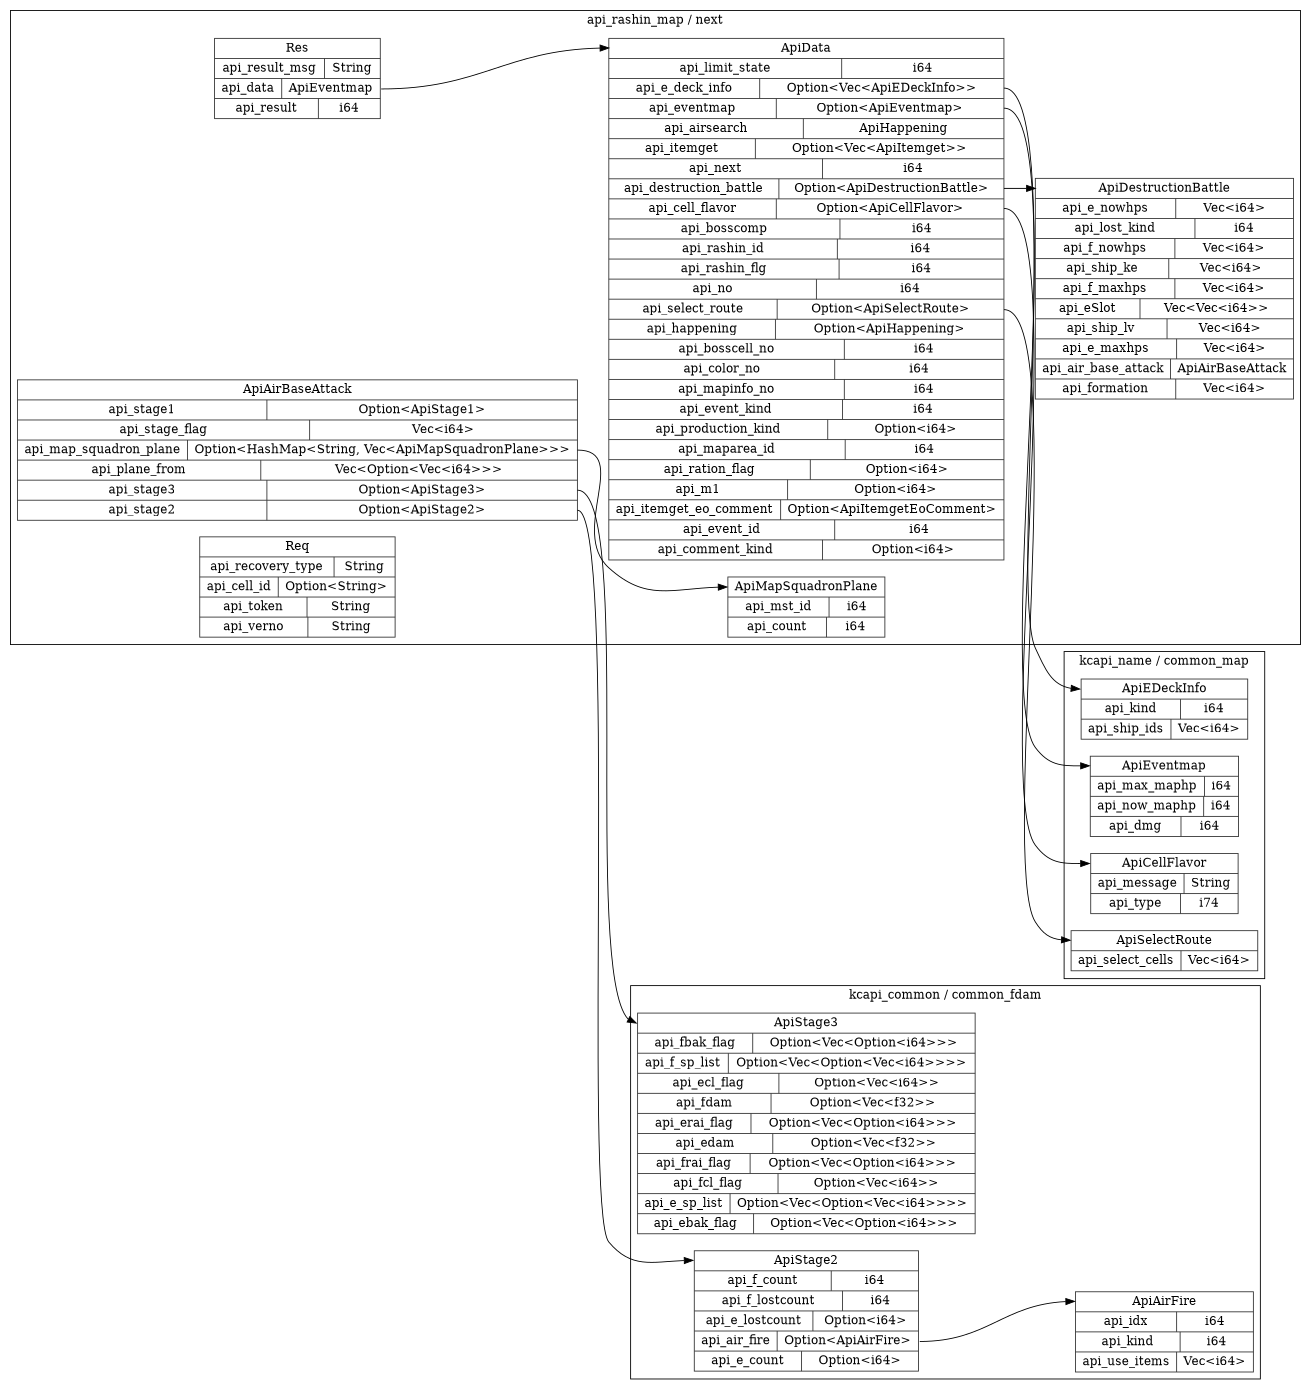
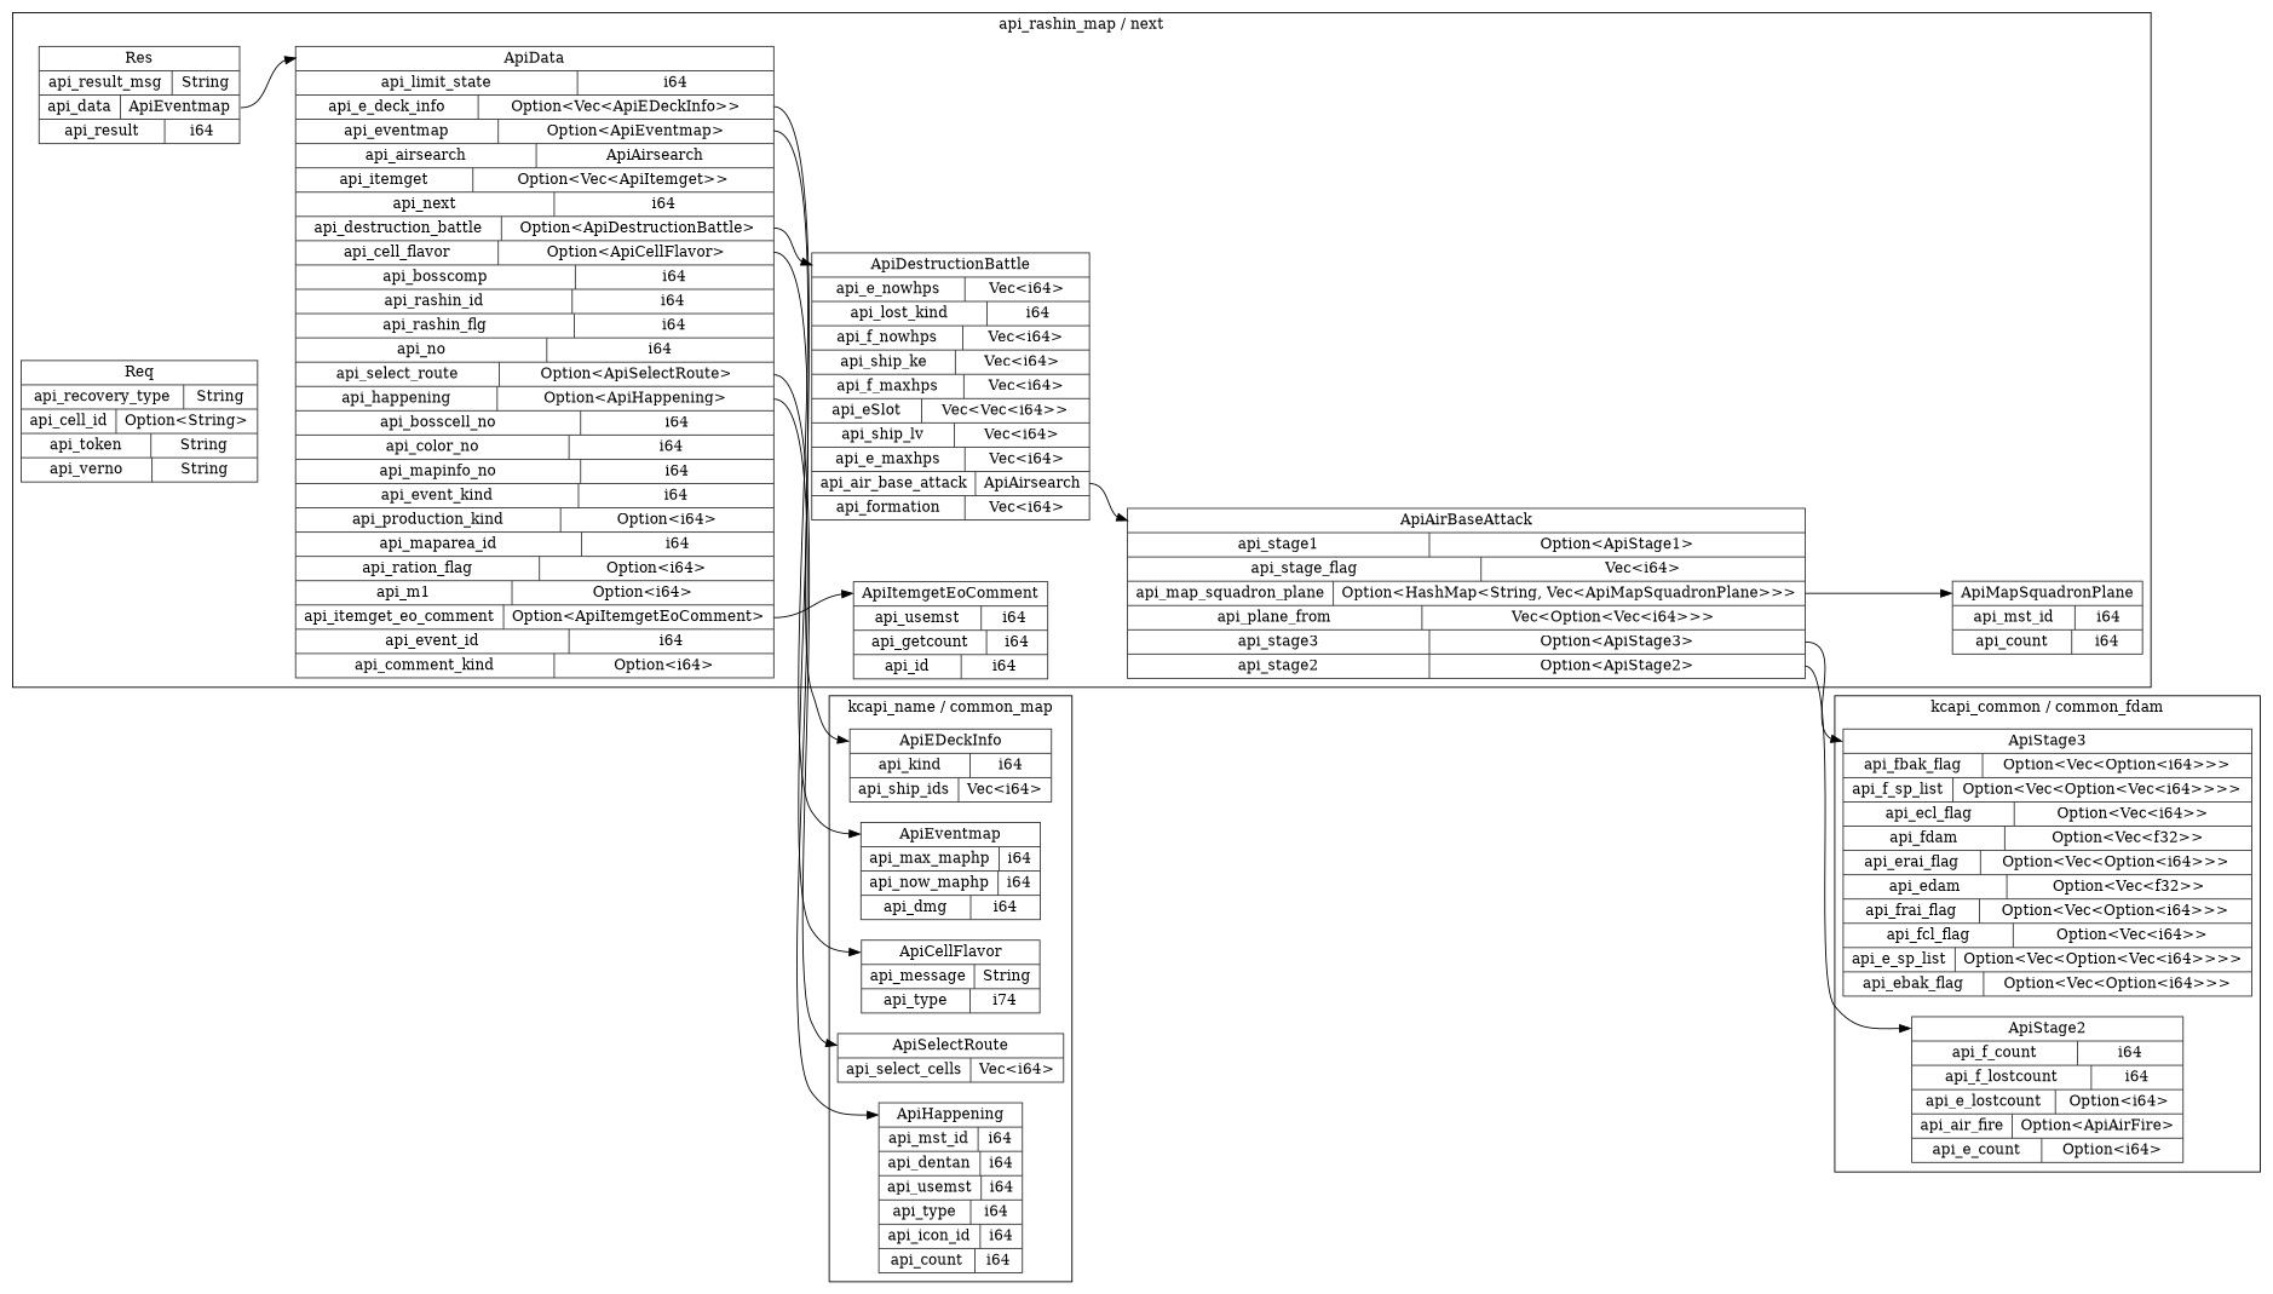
  digraph {
    rankdir=LR
    node [color=gray20 shape=record style=solid]
    n1 [label="<ApiMapSquadronPlane> ApiMapSquadronPlane  | { api_mst_id | <api_mst_id> i64 } | { api_count | <api_count> i64 }"]
    n2 [label="<ApiAirBaseAttack> ApiAirBaseAttack  | { api_stage1 | <api_stage1> Option\<ApiStage1\> } | { api_stage_flag | <api_stage_flag> Vec\<i64\> } | { api_map_squadron_plane | <api_map_squadron_plane> Option\<HashMap\<String, Vec\<ApiMapSquadronPlane\>\>\> } | { api_plane_from | <api_plane_from> Vec\<Option\<Vec\<i64\>\>\> } | { api_stage3 | <api_stage3> Option\<ApiStage3\> } | { api_stage2 | <api_stage2> Option\<ApiStage2\> }"]
-   n3 [label="<ApiData> ApiData  | { api_limit_state | <api_limit_state> i64 } | { api_e_deck_info | <api_e_deck_info> Option\<Vec\<ApiEDeckInfo\>\> } | { api_eventmap | <api_eventmap> Option\<ApiEventmap\> } | { api_airsearch | <api_airsearch> ApiHappening } | { api_itemget | <api_itemget> Option\<Vec\<ApiItemget\>\> } | { api_next | <api_next> i64 } | { api_destruction_battle | <api_destruction_battle> Option\<ApiDestructionBattle\> } | { api_cell_flavor | <api_cell_flavor> Option\<ApiCellFlavor\> } | { api_bosscomp | <api_bosscomp> i64 } | { api_rashin_id | <api_rashin_id> i64 } | { api_rashin_flg | <api_rashin_flg> i64 } | { api_no | <api_no> i64 } | { api_select_route | <api_select_route> Option\<ApiSelectRoute\> } | { api_happening | <api_happening> Option\<ApiHappening\> } | { api_bosscell_no | <api_bosscell_no> i64 } | { api_color_no | <api_color_no> i64 } | { api_mapinfo_no | <api_mapinfo_no> i64 } | { api_event_kind | <api_event_kind> i64 } | { api_production_kind | <api_production_kind> Option\<i64\> } | { api_maparea_id | <api_maparea_id> i64 } | { api_ration_flag | <api_ration_flag> Option\<i64\> } | { api_m1 | <api_m1> Option\<i64\> } | { api_itemget_eo_comment | <api_itemget_eo_comment> Option\<ApiItemgetEoComment\> } | { api_event_id | <api_event_id> i64 } | { api_comment_kind | <api_comment_kind> Option\<i64\> }"]
-   n4 [label="<ApiDestructionBattle> ApiDestructionBattle  | { api_e_nowhps | <api_e_nowhps> Vec\<i64\> } | { api_lost_kind | <api_lost_kind> i64 } | { api_f_nowhps | <api_f_nowhps> Vec\<i64\> } | { api_ship_ke | <api_ship_ke> Vec\<i64\> } | { api_f_maxhps | <api_f_maxhps> Vec\<i64\> } | { api_eSlot | <api_eSlot> Vec\<Vec\<i64\>\> } | { api_ship_lv | <api_ship_lv> Vec\<i64\> } | { api_e_maxhps | <api_e_maxhps> Vec\<i64\> } | { api_air_base_attack | <api_air_base_attack> ApiAirBaseAttack } | { api_formation | <api_formation> Vec\<i64\> }"]
+   n3 [label="<ApiData> ApiData  | { api_limit_state | <api_limit_state> i64 } | { api_e_deck_info | <api_e_deck_info> Option\<Vec\<ApiEDeckInfo\>\> } | { api_eventmap | <api_eventmap> Option\<ApiEventmap\> } | { api_airsearch | <api_airsearch> ApiAirsearch } | { api_itemget | <api_itemget> Option\<Vec\<ApiItemget\>\> } | { api_next | <api_next> i64 } | { api_destruction_battle | <api_destruction_battle> Option\<ApiDestructionBattle\> } | { api_cell_flavor | <api_cell_flavor> Option\<ApiCellFlavor\> } | { api_bosscomp | <api_bosscomp> i64 } | { api_rashin_id | <api_rashin_id> i64 } | { api_rashin_flg | <api_rashin_flg> i64 } | { api_no | <api_no> i64 } | { api_select_route | <api_select_route> Option\<ApiSelectRoute\> } | { api_happening | <api_happening> Option\<ApiHappening\> } | { api_bosscell_no | <api_bosscell_no> i64 } | { api_color_no | <api_color_no> i64 } | { api_mapinfo_no | <api_mapinfo_no> i64 } | { api_event_kind | <api_event_kind> i64 } | { api_production_kind | <api_production_kind> Option\<i64\> } | { api_maparea_id | <api_maparea_id> i64 } | { api_ration_flag | <api_ration_flag> Option\<i64\> } | { api_m1 | <api_m1> Option\<i64\> } | { api_itemget_eo_comment | <api_itemget_eo_comment> Option\<ApiItemgetEoComment\> } | { api_event_id | <api_event_id> i64 } | { api_comment_kind | <api_comment_kind> Option\<i64\> }"]
+   n4 [label="<ApiDestructionBattle> ApiDestructionBattle  | { api_e_nowhps | <api_e_nowhps> Vec\<i64\> } | { api_lost_kind | <api_lost_kind> i64 } | { api_f_nowhps | <api_f_nowhps> Vec\<i64\> } | { api_ship_ke | <api_ship_ke> Vec\<i64\> } | { api_f_maxhps | <api_f_maxhps> Vec\<i64\> } | { api_eSlot | <api_eSlot> Vec\<Vec\<i64\>\> } | { api_ship_lv | <api_ship_lv> Vec\<i64\> } | { api_e_maxhps | <api_e_maxhps> Vec\<i64\> } | { api_air_base_attack | <api_air_base_attack> ApiAirsearch } | { api_formation | <api_formation> Vec\<i64\> }"]
+   n5 [label="<ApiItemgetEoComment> ApiItemgetEoComment  | { api_usemst | <api_usemst> i64 } | { api_getcount | <api_getcount> i64 } | { api_id | <api_id> i64 }"]
    n6 [label="<Res> Res  | { api_result_msg | <api_result_msg> String } | { api_data | <api_data> ApiEventmap } | { api_result | <api_result> i64 }"]
    n7 [label="<Req> Req  | { api_recovery_type | <api_recovery_type> String } | { api_cell_id | <api_cell_id> Option\<String\> } | { api_token | <api_token> String } | { api_verno | <api_verno> String }"]
    n8 [label="<ApiStage3> ApiStage3  | { api_fbak_flag | <api_fbak_flag> Option\<Vec\<Option\<i64\>\>\> } | { api_f_sp_list | <api_f_sp_list> Option\<Vec\<Option\<Vec\<i64\>\>\>\> } | { api_ecl_flag | <api_ecl_flag> Option\<Vec\<i64\>\> } | { api_fdam | <api_fdam> Option\<Vec\<f32\>\> } | { api_erai_flag | <api_erai_flag> Option\<Vec\<Option\<i64\>\>\> } | { api_edam | <api_edam> Option\<Vec\<f32\>\> } | { api_frai_flag | <api_frai_flag> Option\<Vec\<Option\<i64\>\>\> } | { api_fcl_flag | <api_fcl_flag> Option\<Vec\<i64\>\> } | { api_e_sp_list | <api_e_sp_list> Option\<Vec\<Option\<Vec\<i64\>\>\>\> } | { api_ebak_flag | <api_ebak_flag> Option\<Vec\<Option\<i64\>\>\> }"]
    n9 [label="<ApiStage2> ApiStage2  | { api_f_count | <api_f_count> i64 } | { api_f_lostcount | <api_f_lostcount> i64 } | { api_e_lostcount | <api_e_lostcount> Option\<i64\> } | { api_air_fire | <api_air_fire> Option\<ApiAirFire\> } | { api_e_count | <api_e_count> Option\<i64\> }"]
-   n10 [label="<ApiAirFire> ApiAirFire  | { api_idx | <api_idx> i64 } | { api_kind | <api_kind> i64 } | { api_use_items | <api_use_items> Vec\<i64\> }"]
    n11 [label="<ApiEDeckInfo> ApiEDeckInfo  | { api_kind | <api_kind> i64 } | { api_ship_ids | <api_ship_ids> Vec\<i64\> }"]
    n12 [label="<ApiEventmap> ApiEventmap  | { api_max_maphp | <api_max_maphp> i64 } | { api_now_maphp | <api_now_maphp> i64 } | { api_dmg | <api_dmg> i64 }"]
    n13 [label="<ApiCellFlavor> ApiCellFlavor  | { api_message | <api_message> String } | { api_type | <api_type> i74 }"]
    n14 [label="<ApiSelectRoute> ApiSelectRoute  | { api_select_cells | <api_select_cells> Vec\<i64\> }"]
+   n15 [label="<ApiHappening> ApiHappening  | { api_mst_id | <api_mst_id> i64 } | { api_dentan | <api_dentan> i64 } | { api_usemst | <api_usemst> i64 } | { api_type | <api_type> i64 } | { api_icon_id | <api_icon_id> i64 } | { api_count | <api_count> i64 }"]
    subgraph cluster_1 {
      label="api_rashin_map / next"
      n1
      n2
      n3
      n4
+     n5
      n6
      n7
    }
    subgraph cluster_2 {
      label="kcapi_common / common_fdam"
      n8
      n9
-     n10
    }
    subgraph cluster_3 {
      label="kcapi_name / common_map"
      n11
      n12
      n13
      n14
+     n15
    }
    n2 -> n1 [headport="ApiMapSquadronPlane:w" tailport="api_map_squadron_plane:e"]
    n2 -> n8 [headport="ApiStage3:w" tailport="api_stage3:e"]
    n2 -> n9 [headport="ApiStage2:w" tailport="api_stage2:e"]
    n3 -> n4 [headport="ApiDestructionBattle:w" tailport="api_destruction_battle:e"]
+   n3 -> n5 [headport="ApiItemgetEoComment:w" tailport="api_itemget_eo_comment:e"]
    n3 -> n11 [headport="ApiEDeckInfo:w" tailport="api_e_deck_info:e"]
    n3 -> n12 [headport="ApiEventmap:w" tailport="api_eventmap:e"]
    n3 -> n13 [headport="ApiCellFlavor:w" tailport="api_cell_flavor:e"]
    n3 -> n14 [headport="ApiSelectRoute:w" tailport="api_select_route:e"]
+   n3 -> n15 [headport="ApiHappening:w" tailport="api_happening:e"]
+   n4 -> n2 [headport="ApiAirBaseAttack:w" tailport="api_air_base_attack:e"]
    n6 -> n3 [headport="ApiData:w" tailport="api_data:e"]
-   n9 -> n10 [headport="ApiAirFire:w" tailport="api_air_fire:e"]
  }
